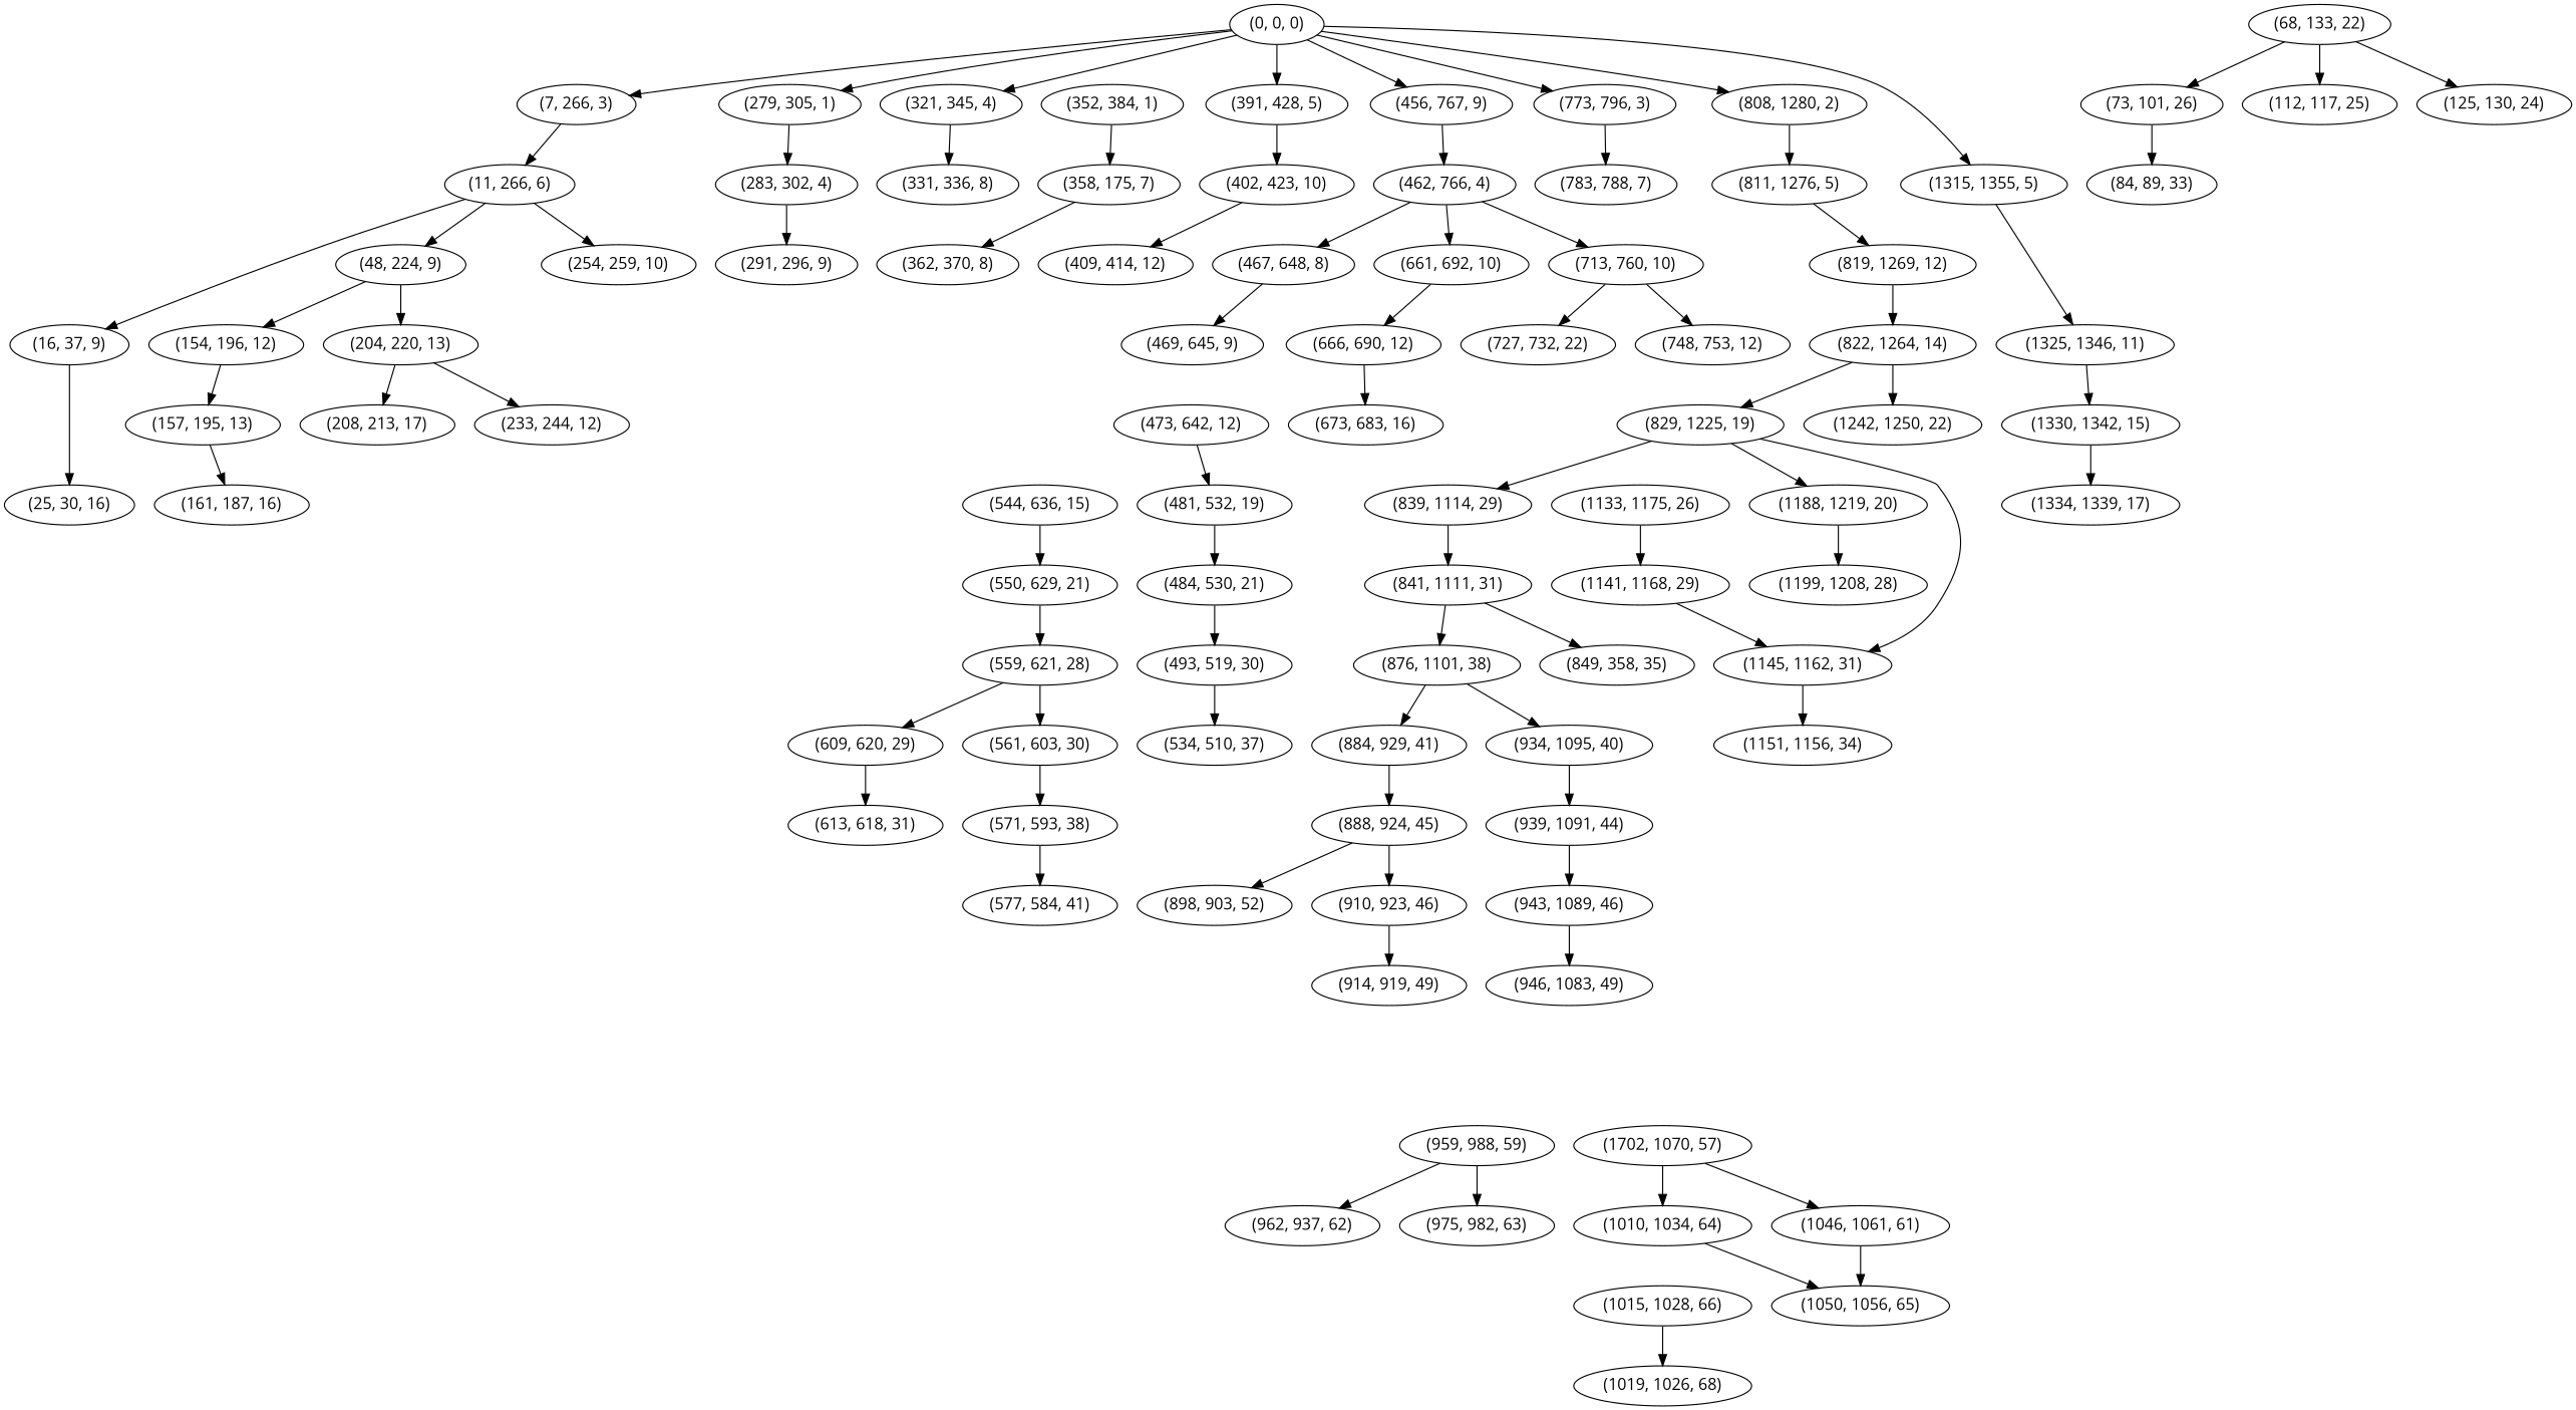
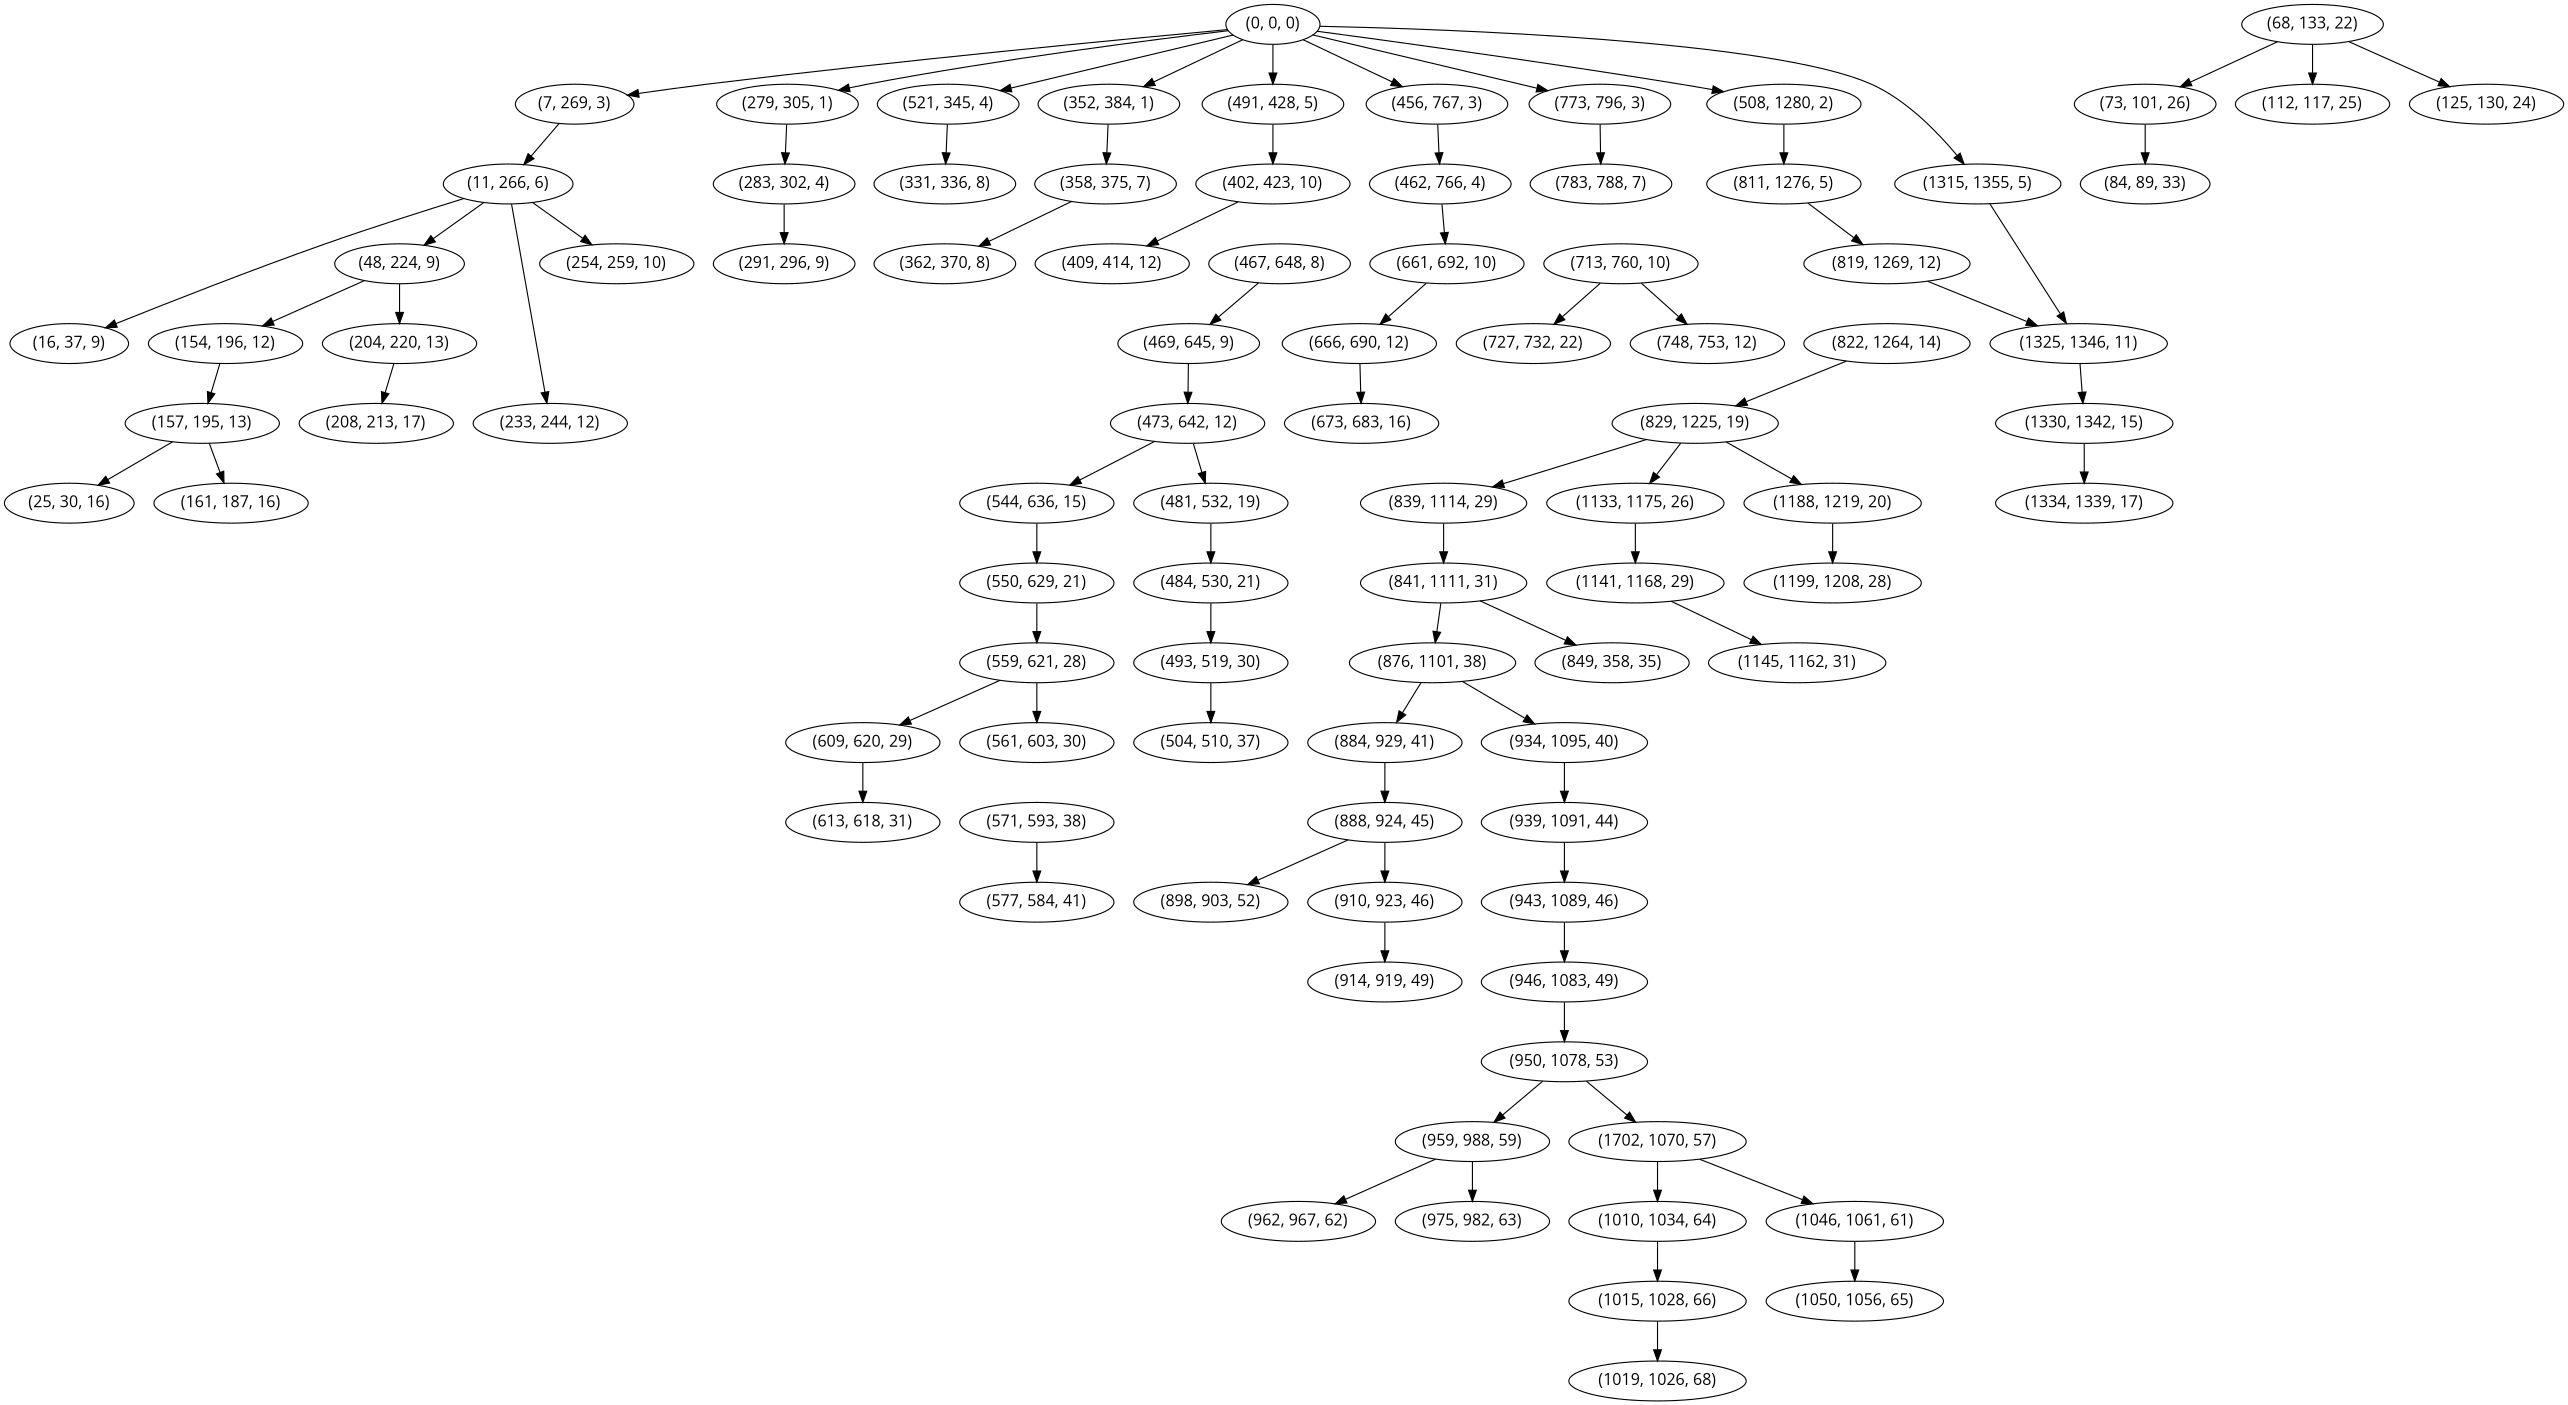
  digraph {
    fontname="Open Sans"
    node [fontname="Open Sans"]
    edge [fontname="Open Sans"]
    "(0, 0, 0)"
-   "(7, 269, 3)" [label="(7, 266, 3)"]
+   "(7, 269, 3)"
    "(279, 305, 1)"
-   "(321, 345, 4)"
+   "(321, 345, 4)" [label="(521, 345, 4)"]
    "(352, 384, 1)"
-   "(391, 428, 5)"
-   "(456, 767, 3)" [label="(456, 767, 9)"]
+   "(391, 428, 5)" [label="(491, 428, 5)"]
+   "(456, 767, 3)"
    "(773, 796, 3)"
-   "(808, 1280, 2)"
+   "(808, 1280, 2)" [label="(508, 1280, 2)"]
    "(1315, 1355, 5)"
    "(11, 266, 6)"
    "(283, 302, 4)"
    "(331, 336, 8)"
-   "(358, 375, 7)" [label="(358, 175, 7)"]
+   "(358, 375, 7)"
    "(402, 423, 10)"
    "(462, 766, 4)"
    "(783, 788, 7)"
    "(811, 1276, 5)"
    "(1325, 1346, 11)"
    "(16, 37, 9)"
    "(48, 224, 9)"
    "(233, 244, 12)"
    "(254, 259, 10)"
    "(25, 30, 16)"
    "(154, 196, 12)"
    "(204, 220, 13)"
    "(157, 195, 13)"
    "(208, 213, 17)"
    "(68, 133, 22)"
    "(73, 101, 26)"
    "(112, 117, 25)"
    "(125, 130, 24)"
    "(84, 89, 33)"
    "(161, 187, 16)"
    "(291, 296, 9)"
    "(362, 370, 8)"
    "(409, 414, 12)"
    "(467, 648, 8)"
    "(661, 692, 10)"
    "(713, 760, 10)"
    "(469, 645, 9)"
    "(666, 690, 12)"
    "(727, 732, 22)"
    "(748, 753, 12)"
    "(473, 642, 12)"
    "(481, 532, 19)"
    "(544, 636, 15)"
    "(484, 530, 21)"
    "(550, 629, 21)"
    "(493, 519, 30)"
-   "(504, 510, 37)" [label="(534, 510, 37)"]
+   "(504, 510, 37)"
    "(559, 621, 28)"
    "(561, 603, 30)"
    "(609, 620, 29)"
    "(571, 593, 38)"
    "(613, 618, 31)"
    "(577, 584, 41)"
    "(673, 683, 16)"
    "(819, 1269, 12)"
    "(822, 1264, 14)"
    "(829, 1225, 19)"
-   "(1242, 1250, 22)"
    "(839, 1114, 29)"
    "(1133, 1175, 26)"
    "(1188, 1219, 20)"
    "(841, 1111, 31)"
    "(1141, 1168, 29)"
    "(1199, 1208, 28)"
    n69 [label="(849, 358, 35)"]
    "(876, 1101, 38)"
    "(884, 929, 41)"
    "(934, 1095, 40)"
    "(888, 924, 45)"
    "(939, 1091, 44)"
    "(898, 903, 52)"
    "(910, 923, 46)"
    "(914, 919, 49)"
    "(943, 1089, 46)"
    "(946, 1083, 49)"
+   "(950, 1078, 53)"
    "(959, 988, 59)"
    n82 [label="(1702, 1070, 57)"]
-   "(962, 967, 62)" [label="(962, 937, 62)"]
+   "(962, 967, 62)"
    "(975, 982, 63)"
    "(1010, 1034, 64)"
    "(1046, 1061, 61)"
    "(1015, 1028, 66)"
    "(1050, 1056, 65)"
    "(1019, 1026, 68)"
    "(1145, 1162, 31)"
-   "(1151, 1156, 34)"
    "(1330, 1342, 15)"
    "(1334, 1339, 17)"
    "(0, 0, 0)" -> "(7, 269, 3)"
    "(0, 0, 0)" -> "(279, 305, 1)"
    "(0, 0, 0)" -> "(321, 345, 4)"
+   "(0, 0, 0)" -> "(352, 384, 1)"
    "(0, 0, 0)" -> "(391, 428, 5)"
    "(0, 0, 0)" -> "(456, 767, 3)"
    "(0, 0, 0)" -> "(773, 796, 3)"
    "(0, 0, 0)" -> "(808, 1280, 2)"
    "(0, 0, 0)" -> "(1315, 1355, 5)"
    "(7, 269, 3)" -> "(11, 266, 6)"
    "(279, 305, 1)" -> "(283, 302, 4)"
    "(321, 345, 4)" -> "(331, 336, 8)"
    "(352, 384, 1)" -> "(358, 375, 7)"
    "(391, 428, 5)" -> "(402, 423, 10)"
    "(456, 767, 3)" -> "(462, 766, 4)"
    "(773, 796, 3)" -> "(783, 788, 7)"
    "(808, 1280, 2)" -> "(811, 1276, 5)"
    "(1315, 1355, 5)" -> "(1325, 1346, 11)"
    "(11, 266, 6)" -> "(16, 37, 9)"
    "(11, 266, 6)" -> "(48, 224, 9)"
-   "(204, 220, 13)" -> "(233, 244, 12)"
+   "(11, 266, 6)" -> "(233, 244, 12)"
    "(11, 266, 6)" -> "(254, 259, 10)"
    "(283, 302, 4)" -> "(291, 296, 9)"
    "(358, 375, 7)" -> "(362, 370, 8)"
    "(402, 423, 10)" -> "(409, 414, 12)"
-   "(462, 766, 4)" -> "(467, 648, 8)"
    "(462, 766, 4)" -> "(661, 692, 10)"
-   "(462, 766, 4)" -> "(713, 760, 10)"
    "(811, 1276, 5)" -> "(819, 1269, 12)"
    "(1325, 1346, 11)" -> "(1330, 1342, 15)"
-   "(16, 37, 9)" -> "(25, 30, 16)"
+   "(157, 195, 13)" -> "(25, 30, 16)"
    "(48, 224, 9)" -> "(154, 196, 12)"
    "(48, 224, 9)" -> "(204, 220, 13)"
    "(154, 196, 12)" -> "(157, 195, 13)"
    "(204, 220, 13)" -> "(208, 213, 17)"
    "(157, 195, 13)" -> "(161, 187, 16)"
    "(68, 133, 22)" -> "(73, 101, 26)"
    "(68, 133, 22)" -> "(112, 117, 25)"
    "(68, 133, 22)" -> "(125, 130, 24)"
    "(73, 101, 26)" -> "(84, 89, 33)"
    "(467, 648, 8)" -> "(469, 645, 9)"
    "(661, 692, 10)" -> "(666, 690, 12)"
    "(713, 760, 10)" -> "(727, 732, 22)"
    "(713, 760, 10)" -> "(748, 753, 12)"
+   "(469, 645, 9)" -> "(473, 642, 12)"
    "(666, 690, 12)" -> "(673, 683, 16)"
    "(473, 642, 12)" -> "(481, 532, 19)"
+   "(473, 642, 12)" -> "(544, 636, 15)"
    "(481, 532, 19)" -> "(484, 530, 21)"
    "(544, 636, 15)" -> "(550, 629, 21)"
    "(484, 530, 21)" -> "(493, 519, 30)"
    "(550, 629, 21)" -> "(559, 621, 28)"
    "(493, 519, 30)" -> "(504, 510, 37)"
    "(559, 621, 28)" -> "(561, 603, 30)"
    "(559, 621, 28)" -> "(609, 620, 29)"
-   "(561, 603, 30)" -> "(571, 593, 38)"
    "(609, 620, 29)" -> "(613, 618, 31)"
    "(571, 593, 38)" -> "(577, 584, 41)"
-   "(819, 1269, 12)" -> "(822, 1264, 14)"
+   "(819, 1269, 12)" -> "(1325, 1346, 11)"
    "(822, 1264, 14)" -> "(829, 1225, 19)"
-   "(822, 1264, 14)" -> "(1242, 1250, 22)"
    "(829, 1225, 19)" -> "(839, 1114, 29)"
-   "(829, 1225, 19)" -> "(1145, 1162, 31)"
+   "(829, 1225, 19)" -> "(1133, 1175, 26)"
    "(829, 1225, 19)" -> "(1188, 1219, 20)"
    "(839, 1114, 29)" -> "(841, 1111, 31)"
    "(1133, 1175, 26)" -> "(1141, 1168, 29)"
    "(1188, 1219, 20)" -> "(1199, 1208, 28)"
    "(841, 1111, 31)" -> n69
    "(841, 1111, 31)" -> "(876, 1101, 38)"
    "(1141, 1168, 29)" -> "(1145, 1162, 31)"
    "(876, 1101, 38)" -> "(884, 929, 41)"
    "(876, 1101, 38)" -> "(934, 1095, 40)"
    "(884, 929, 41)" -> "(888, 924, 45)"
    "(934, 1095, 40)" -> "(939, 1091, 44)"
    "(888, 924, 45)" -> "(898, 903, 52)"
    "(888, 924, 45)" -> "(910, 923, 46)"
    "(939, 1091, 44)" -> "(943, 1089, 46)"
    "(910, 923, 46)" -> "(914, 919, 49)"
    "(943, 1089, 46)" -> "(946, 1083, 49)"
+   "(946, 1083, 49)" -> "(950, 1078, 53)"
+   "(950, 1078, 53)" -> "(959, 988, 59)"
+   "(950, 1078, 53)" -> n82
    "(959, 988, 59)" -> "(962, 967, 62)"
    "(959, 988, 59)" -> "(975, 982, 63)"
    n82 -> "(1010, 1034, 64)"
    n82 -> "(1046, 1061, 61)"
-   "(1010, 1034, 64)" -> "(1050, 1056, 65)"
+   "(1010, 1034, 64)" -> "(1015, 1028, 66)"
    "(1046, 1061, 61)" -> "(1050, 1056, 65)"
    "(1015, 1028, 66)" -> "(1019, 1026, 68)"
-   "(1145, 1162, 31)" -> "(1151, 1156, 34)"
    "(1330, 1342, 15)" -> "(1334, 1339, 17)"
  }
